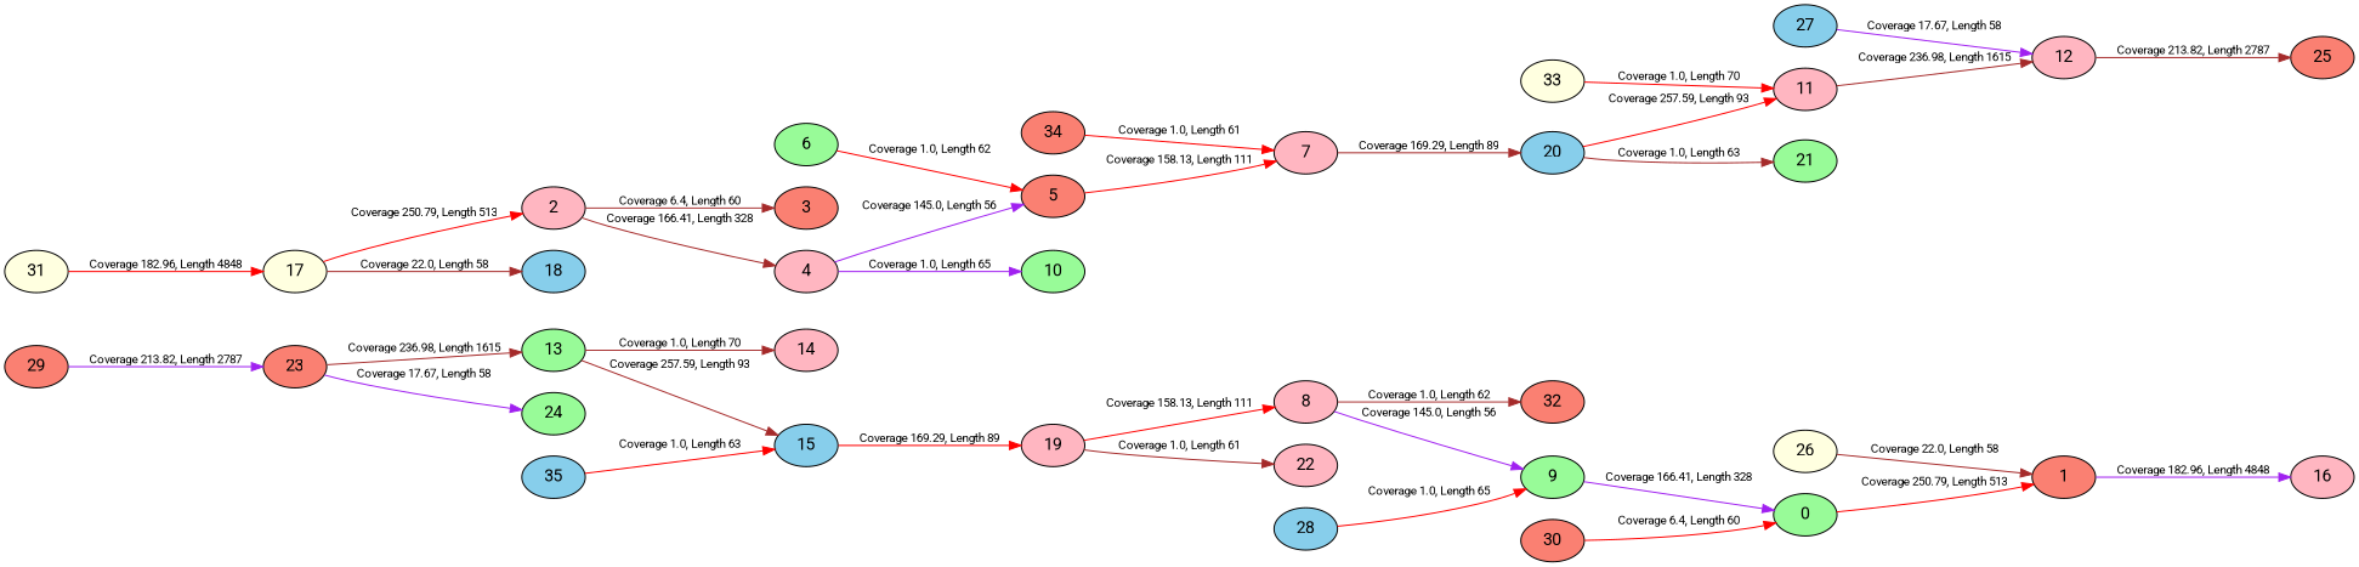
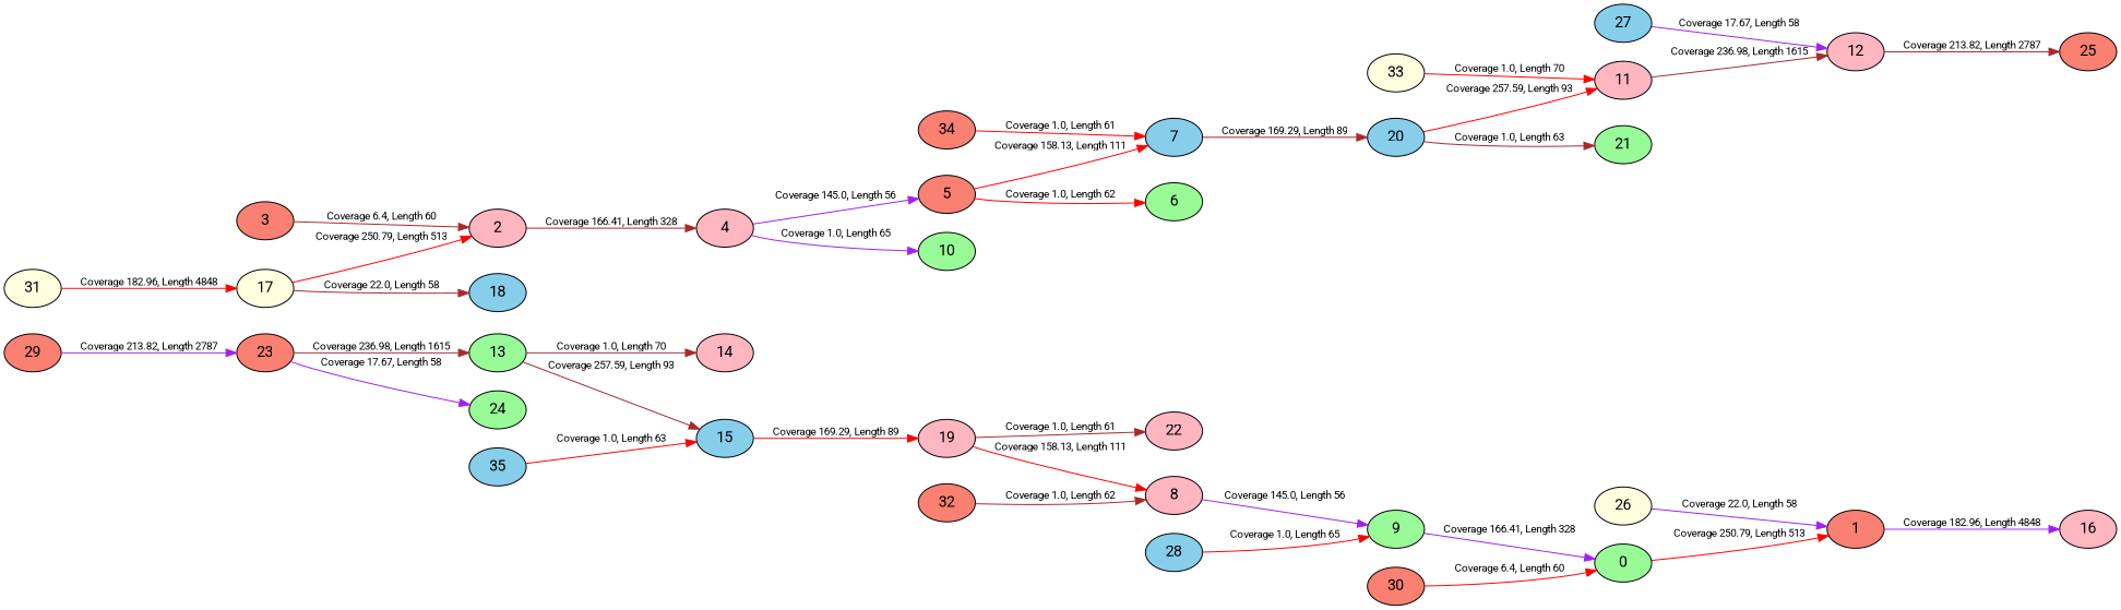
  strict digraph {
    fontname=Roboto
    rankdir=LR
    node [fillcolor=salmon fontname=Roboto style=filled]
    edge [color=red fontname=Roboto fontsize=10]
    0 [fillcolor=palegreen]
    1
    16 [fillcolor=lightpink]
    2 [fillcolor=lightpink]
    3
    4 [fillcolor=lightpink]
    5
    10 [fillcolor=palegreen]
    6 [fillcolor=palegreen]
-   7 [fillcolor=lightpink]
+   7 [fillcolor=skyblue]
    20 [fillcolor=skyblue]
    11 [fillcolor=lightpink]
    21 [fillcolor=palegreen]
    12 [fillcolor=lightpink]
    8 [fillcolor=lightpink]
    9 [fillcolor=palegreen]
    25
    13 [fillcolor=palegreen]
    14 [fillcolor=lightpink]
    15 [fillcolor=skyblue]
    19 [fillcolor=lightpink]
    22 [fillcolor=lightpink]
    17 [fillcolor=lightyellow]
    18 [fillcolor=skyblue]
    23
    24 [fillcolor=palegreen]
    26 [fillcolor=lightyellow]
    27 [fillcolor=skyblue]
    28 [fillcolor=skyblue]
    29
    30
    31 [fillcolor=lightyellow]
    32
    33 [fillcolor=lightyellow]
    34
    35 [fillcolor=skyblue]
    0 -> 1 [label="Coverage 250.79, Length 513"]
    1 -> 16 [color=purple label="Coverage 182.96, Length 4848"]
-   2 -> 3 [color=brown label="Coverage 6.4, Length 60"]
+   3 -> 2 [color=brown label="Coverage 6.4, Length 60"]
    2 -> 4 [color=brown label="Coverage 166.41, Length 328"]
    4 -> 5 [color=purple label="Coverage 145.0, Length 56"]
    4 -> 10 [color=purple label="Coverage 1.0, Length 65"]
-   6 -> 5 [label="Coverage 1.0, Length 62"]
+   5 -> 6 [label="Coverage 1.0, Length 62"]
    5 -> 7 [label="Coverage 158.13, Length 111"]
    7 -> 20 [color=brown label="Coverage 169.29, Length 89"]
    20 -> 11 [label="Coverage 257.59, Length 93"]
    20 -> 21 [color=brown label="Coverage 1.0, Length 63"]
    11 -> 12 [color=brown label="Coverage 236.98, Length 1615"]
    12 -> 25 [color=brown label="Coverage 213.82, Length 2787"]
    8 -> 9 [color=purple label="Coverage 145.0, Length 56"]
    9 -> 0 [color=purple label="Coverage 166.41, Length 328"]
    13 -> 14 [color=brown label="Coverage 1.0, Length 70"]
    13 -> 15 [color=brown label="Coverage 257.59, Length 93"]
    15 -> 19 [label="Coverage 169.29, Length 89"]
    19 -> 8 [label="Coverage 158.13, Length 111"]
    19 -> 22 [color=brown label="Coverage 1.0, Length 61"]
    17 -> 2 [label="Coverage 250.79, Length 513"]
    17 -> 18 [color=brown label="Coverage 22.0, Length 58"]
    23 -> 13 [color=brown label="Coverage 236.98, Length 1615"]
    23 -> 24 [color=purple label="Coverage 17.67, Length 58"]
-   26 -> 1 [color=brown label="Coverage 22.0, Length 58"]
+   26 -> 1 [color=purple label="Coverage 22.0, Length 58"]
    27 -> 12 [color=purple label="Coverage 17.67, Length 58"]
    28 -> 9 [label="Coverage 1.0, Length 65"]
    29 -> 23 [color=purple label="Coverage 213.82, Length 2787"]
    30 -> 0 [label="Coverage 6.4, Length 60"]
    31 -> 17 [label="Coverage 182.96, Length 4848"]
-   8 -> 32 [color=brown label="Coverage 1.0, Length 62"]
+   32 -> 8 [color=brown label="Coverage 1.0, Length 62"]
    33 -> 11 [label="Coverage 1.0, Length 70"]
    34 -> 7 [label="Coverage 1.0, Length 61"]
    35 -> 15 [label="Coverage 1.0, Length 63"]
  }
